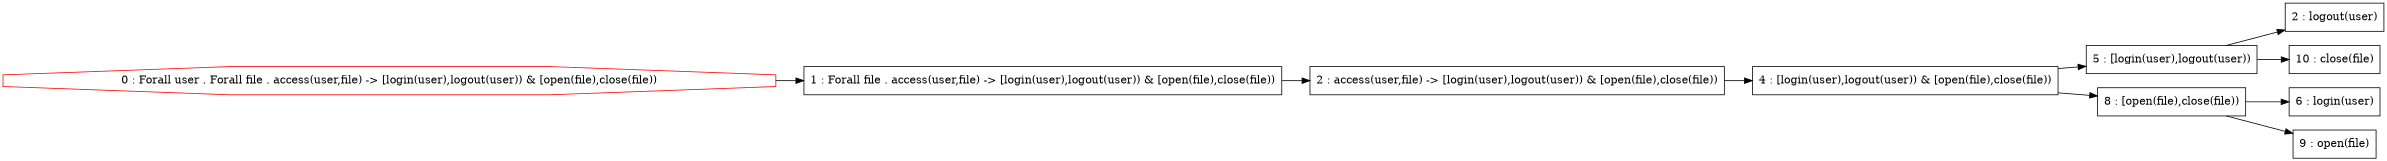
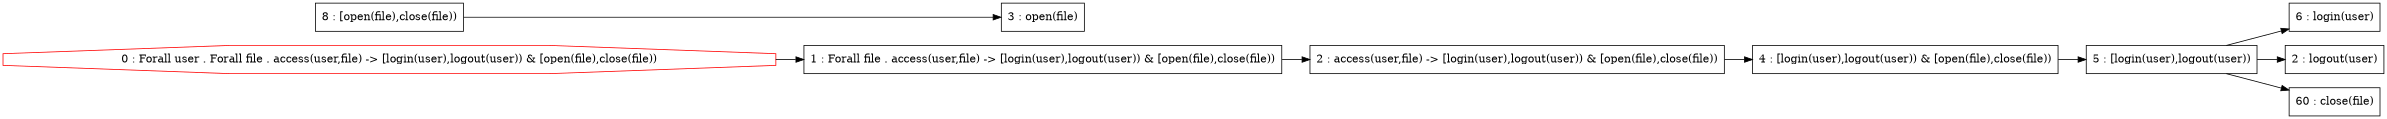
  digraph {
    rankdir=LR
    node [shape=box]
    n1 [color=red label="0 : Forall user . Forall file . access(user,file) -> [login(user),logout(user)) & [open(file),close(file))" shape=octagon]
    n2 [label="1 : Forall file . access(user,file) -> [login(user),logout(user)) & [open(file),close(file))"]
    n3 [label="2 : access(user,file) -> [login(user),logout(user)) & [open(file),close(file))"]
    n4 [label="4 : [login(user),logout(user)) & [open(file),close(file))"]
    n5 [label="5 : [login(user),logout(user))"]
    n6 [label="8 : [open(file),close(file))"]
    n7 [label="6 : login(user)"]
    n8 [label="2 : logout(user)"]
-   n9 [label="10 : close(file)"]
-   n10 [label="9 : open(file)"]
+   n9 [label="60 : close(file)"]
+   n10 [label="3 : open(file)"]
    n1 -> n2
    n2 -> n3
    n3 -> n4
    n4 -> n5
-   n4 -> n6
-   n6 -> n7
+   n5 -> n7
    n5 -> n8
    n5 -> n9
    n6 -> n10
  }
